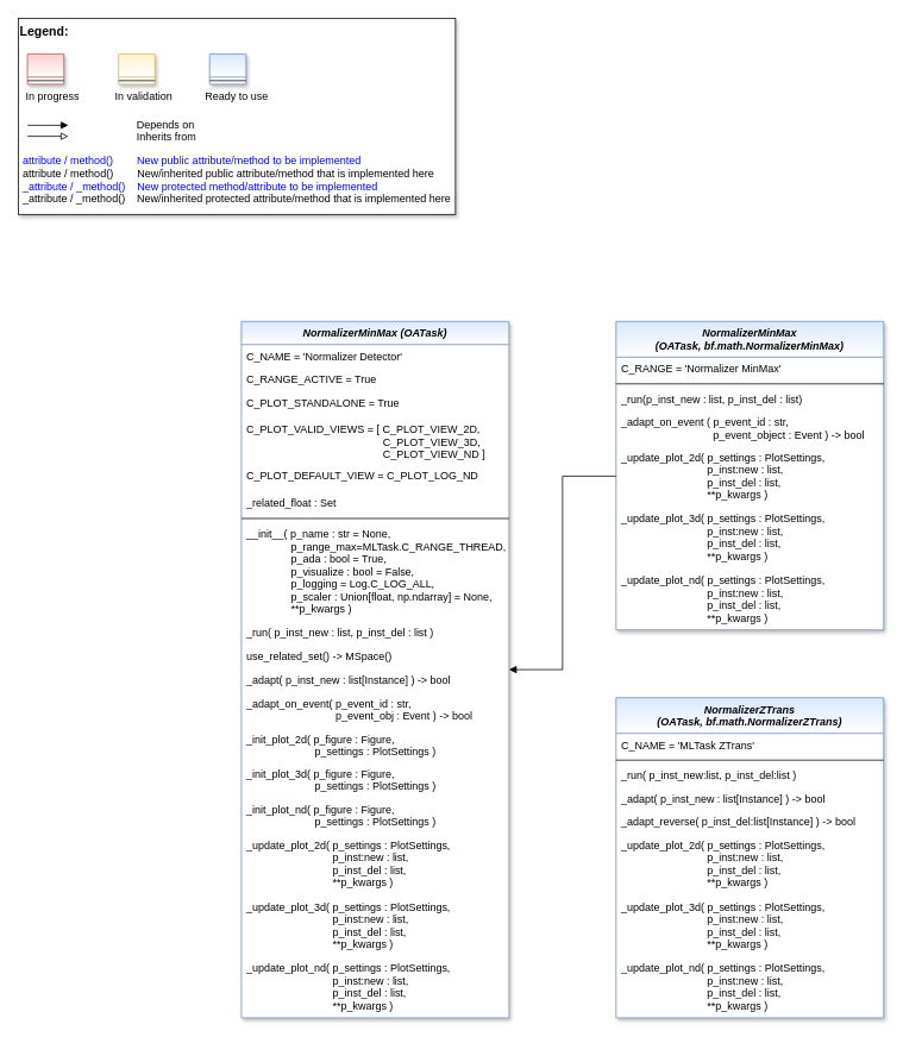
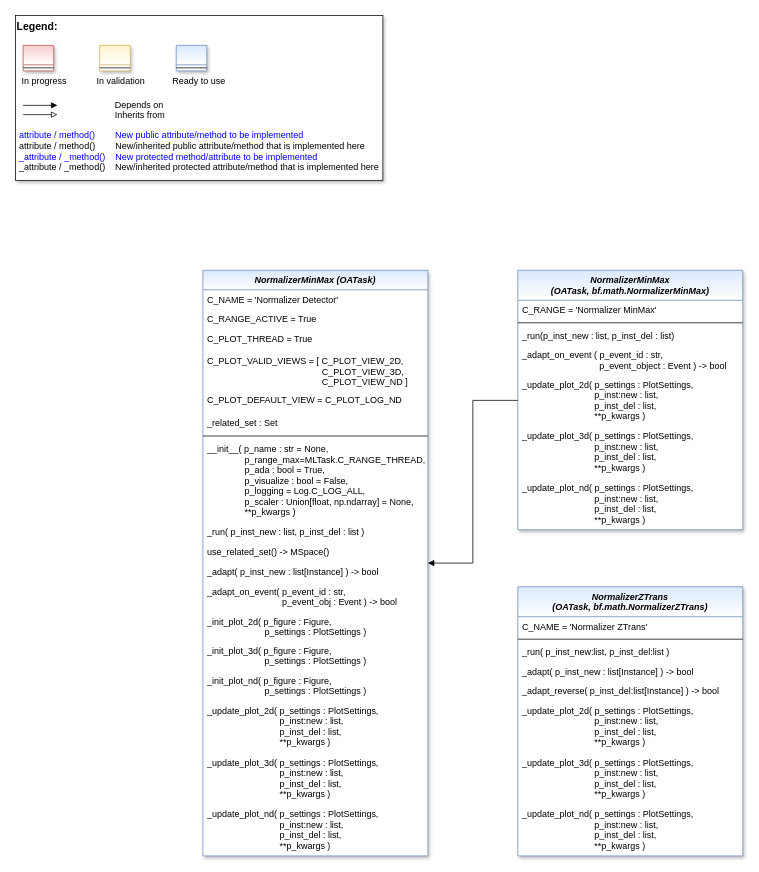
  <mxCell id="0" />
  <mxCell id="1" parent="0" />
  <mxCell id="2" value="" style="group" parent="1" vertex="1" connectable="0"><mxGeometry x="20" y="20" width="490" height="220" as="geometry" /></mxCell>
  <mxCell id="3" value="&lt;font color=&quot;#000000&quot; size=&quot;1&quot;&gt;&lt;b style=&quot;font-size: 14px&quot;&gt;Legend:&lt;br&gt;&lt;/b&gt;&lt;/font&gt;&lt;br&gt;&lt;br&gt;&lt;br&gt;&lt;font color=&quot;#0000ff&quot; style=&quot;font-size: 6px&quot;&gt;&lt;br&gt;&lt;/font&gt;&lt;span style=&quot;color: rgb(0 , 0 , 0)&quot;&gt;&lt;font style=&quot;font-size: 4px&quot;&gt;&amp;nbsp; &amp;nbsp;&lt;/font&gt;&amp;nbsp;In progress&amp;nbsp; &amp;nbsp; &amp;nbsp; &amp;nbsp; &amp;nbsp; &amp;nbsp; In validation&amp;nbsp; &amp;nbsp; &amp;nbsp; &amp;nbsp; &amp;nbsp; &amp;nbsp;Ready to use&lt;/span&gt;&lt;font color=&quot;#000000&quot;&gt;&amp;nbsp;&lt;br&gt;&lt;/font&gt;&lt;font color=&quot;#0000ff&quot;&gt;&lt;br&gt;&lt;br&gt;&lt;br&gt;&lt;br&gt;&amp;nbsp;attribute / method()&amp;nbsp; &amp;nbsp; &amp;nbsp; &amp;nbsp; New public attribute/method to be implemented&lt;/font&gt;&lt;br&gt;&lt;font color=&quot;#000000&quot;&gt;&amp;nbsp;&lt;/font&gt;&lt;font color=&quot;#000000&quot;&gt;attribute / method()&lt;span&gt;&#09;&lt;/span&gt;&amp;nbsp; &amp;nbsp; &amp;nbsp; &amp;nbsp;New/inherited public attribute/method that is implemented here&lt;br&gt;&lt;/font&gt;&lt;font color=&quot;#0000ff&quot;&gt;&amp;nbsp;_attribute /&amp;nbsp;&lt;/font&gt;&lt;font color=&quot;#0000ff&quot;&gt;_method()&amp;nbsp; &amp;nbsp; New protected method/attribute to be implemented&lt;/font&gt;&lt;br&gt;&lt;font color=&quot;#000000&quot;&gt;&amp;nbsp;_attribute / _method()&amp;nbsp; &amp;nbsp; New/inherited protected attribute/method that is implemented here&lt;br&gt;&lt;/font&gt;&lt;font color=&quot;#000000&quot;&gt;&lt;br&gt;&lt;br&gt;&lt;br&gt;&lt;br&gt;&lt;br&gt;&lt;/font&gt;" style="text;html=1;align=left;verticalAlign=top;whiteSpace=wrap;rounded=0;fontColor=#006600;strokeColor=#000000;shadow=1;fillColor=#ffffff;" parent="2" vertex="1"><mxGeometry width="490.0" height="220" as="geometry" /></mxCell>
  <mxCell id="4" value="Depends on" style="endArrow=block;html=1;labelPosition=right;verticalLabelPosition=middle;align=left;verticalAlign=middle;endFill=1;fontSize=12;" parent="2" edge="1"><mxGeometry x="-1623.125" y="-2180" width="51.042" height="50" as="geometry"><mxPoint x="10.208" y="120.003" as="sourcePoint" /><mxPoint x="55.991" y="120.003" as="targetPoint" /><mxPoint x="98" as="offset" /><Array as="points"><mxPoint x="30.625" y="120" /></Array></mxGeometry></mxCell>
  <mxCell id="5" value="Inherits from" style="endArrow=block;html=1;labelPosition=right;verticalLabelPosition=middle;align=left;verticalAlign=middle;endFill=0;fontSize=12;" parent="2" edge="1"><mxGeometry x="-1623.125" y="-2180" width="51.042" height="50" as="geometry"><mxPoint x="10.208" y="132.385" as="sourcePoint" /><mxPoint x="55.991" y="132.385" as="targetPoint" /><mxPoint x="98" y="1" as="offset" /></mxGeometry></mxCell>
  <mxCell id="6" value="" style="swimlane;fontStyle=3;align=center;verticalAlign=top;childLayout=stackLayout;horizontal=1;startSize=26;horizontalStack=0;resizeParent=1;resizeLast=0;collapsible=1;marginBottom=0;rounded=0;shadow=1;strokeWidth=1;fillColor=#f8cecc;strokeColor=#b85450;gradientColor=#ffffff;swimlaneFillColor=#ffffff;" parent="2" vertex="1"><mxGeometry x="10.208" y="40" width="40.833" height="34" as="geometry"><mxRectangle x="230" y="140" width="160" height="26" as="alternateBounds" /></mxGeometry></mxCell>
  <mxCell id="7" value="" style="line;html=1;strokeWidth=1;align=left;verticalAlign=middle;spacingTop=-1;spacingLeft=3;spacingRight=3;rotatable=0;labelPosition=right;points=[];portConstraint=eastwest;" parent="6" vertex="1"><mxGeometry y="26" width="40.833" height="8" as="geometry" /></mxCell>
  <mxCell id="8" value="" style="swimlane;fontStyle=3;align=center;verticalAlign=top;childLayout=stackLayout;horizontal=1;startSize=26;horizontalStack=0;resizeParent=1;resizeLast=0;collapsible=1;marginBottom=0;rounded=0;shadow=1;strokeWidth=1;fillColor=#fff2cc;strokeColor=#d6b656;gradientColor=#ffffff;swimlaneFillColor=#ffffff;" parent="2" vertex="1"><mxGeometry x="112.292" y="40" width="40.833" height="34" as="geometry"><mxRectangle x="230" y="140" width="160" height="26" as="alternateBounds" /></mxGeometry></mxCell>
  <mxCell id="9" value="" style="line;html=1;strokeWidth=1;align=left;verticalAlign=middle;spacingTop=-1;spacingLeft=3;spacingRight=3;rotatable=0;labelPosition=right;points=[];portConstraint=eastwest;" parent="8" vertex="1"><mxGeometry y="26" width="40.833" height="8" as="geometry" /></mxCell>
  <mxCell id="10" value="" style="swimlane;fontStyle=3;align=center;verticalAlign=top;childLayout=stackLayout;horizontal=1;startSize=26;horizontalStack=0;resizeParent=1;resizeLast=0;collapsible=1;marginBottom=0;rounded=0;shadow=1;strokeWidth=1;fillColor=#dae8fc;strokeColor=#6c8ebf;gradientColor=#ffffff;swimlaneFillColor=#ffffff;" parent="2" vertex="1"><mxGeometry x="214.375" y="40" width="40.833" height="34" as="geometry"><mxRectangle x="230" y="140" width="160" height="26" as="alternateBounds" /></mxGeometry></mxCell>
  <mxCell id="11" value="" style="line;html=1;strokeWidth=1;align=left;verticalAlign=middle;spacingTop=-1;spacingLeft=3;spacingRight=3;rotatable=0;labelPosition=right;points=[];portConstraint=eastwest;" parent="10" vertex="1"><mxGeometry y="26" width="40.833" height="8" as="geometry" /></mxCell>
  <mxCell id="12" value="NormalizerMinMax (OATask)" style="swimlane;fontStyle=3;align=center;verticalAlign=top;childLayout=stackLayout;horizontal=1;startSize=26;horizontalStack=0;resizeParent=1;resizeLast=0;collapsible=1;marginBottom=0;rounded=0;shadow=1;strokeWidth=1;fillColor=#dae8fc;strokeColor=#6c8ebf;swimlaneFillColor=#ffffff;gradientColor=#FFFFFF;fontColor=default;" parent="1" vertex="1"><mxGeometry x="270" y="360" width="300" height="781" as="geometry"><mxRectangle x="230" y="140" width="160" height="26" as="alternateBounds" /></mxGeometry></mxCell>
  <mxCell id="13" value="C_NAME = 'Normalizer Detector'" style="text;align=left;verticalAlign=top;spacingLeft=4;spacingRight=4;overflow=hidden;rotatable=0;points=[[0,0.5],[1,0.5]];portConstraint=eastwest;fontColor=default;" parent="12" vertex="1"><mxGeometry y="26" width="300" height="26" as="geometry" /></mxCell>
  <mxCell id="14" value="C_RANGE_ACTIVE = True" style="text;align=left;verticalAlign=top;spacingLeft=4;spacingRight=4;overflow=hidden;rotatable=0;points=[[0,0.5],[1,0.5]];portConstraint=eastwest;fontColor=default;" parent="12" vertex="1"><mxGeometry y="52" width="300" height="26" as="geometry" /></mxCell>
- <mxCell id="15" value="C_PLOT_STANDALONE = True" style="text;align=left;verticalAlign=top;spacingLeft=4;spacingRight=4;overflow=hidden;rotatable=0;points=[[0,0.5],[1,0.5]];portConstraint=eastwest;fontColor=default;" parent="12" vertex="1"><mxGeometry y="78" width="300" height="30" as="geometry" /></mxCell>
+ <mxCell id="15" value="C_PLOT_THREAD = True" style="text;align=left;verticalAlign=top;spacingLeft=4;spacingRight=4;overflow=hidden;rotatable=0;points=[[0,0.5],[1,0.5]];portConstraint=eastwest;fontColor=default;" parent="12" vertex="1"><mxGeometry y="78" width="300" height="30" as="geometry" /></mxCell>
  <mxCell id="16" value="C_PLOT_VALID_VIEWS = [ C_PLOT_VIEW_2D,&#10;                                              C_PLOT_VIEW_3D,&#10;                                              C_PLOT_VIEW_ND ]" style="text;align=left;verticalAlign=top;spacingLeft=4;spacingRight=4;overflow=hidden;rotatable=0;points=[[0,0.5],[1,0.5]];portConstraint=eastwest;fontColor=default;" parent="12" vertex="1"><mxGeometry y="108" width="300" height="52" as="geometry" /></mxCell>
  <mxCell id="17" value="C_PLOT_DEFAULT_VIEW = C_PLOT_LOG_ND" style="text;align=left;verticalAlign=top;spacingLeft=4;spacingRight=4;overflow=hidden;rotatable=0;points=[[0,0.5],[1,0.5]];portConstraint=eastwest;fontColor=default;" parent="12" vertex="1"><mxGeometry y="160" width="300" height="30" as="geometry" /></mxCell>
- <mxCell id="18" value="_related_float : Set" style="text;align=left;verticalAlign=top;spacingLeft=4;spacingRight=4;overflow=hidden;rotatable=0;points=[[0,0.5],[1,0.5]];portConstraint=eastwest;fontColor=default;" parent="12" vertex="1"><mxGeometry y="190" width="300" height="27" as="geometry" /></mxCell>
+ <mxCell id="18" value="_related_set : Set" style="text;align=left;verticalAlign=top;spacingLeft=4;spacingRight=4;overflow=hidden;rotatable=0;points=[[0,0.5],[1,0.5]];portConstraint=eastwest;fontColor=default;" parent="12" vertex="1"><mxGeometry y="190" width="300" height="27" as="geometry" /></mxCell>
  <mxCell id="19" value="" style="line;html=1;strokeWidth=1;align=left;verticalAlign=middle;spacingTop=-1;spacingLeft=3;spacingRight=3;rotatable=0;labelPosition=right;points=[];portConstraint=eastwest;" parent="12" vertex="1"><mxGeometry y="217" width="300" height="8" as="geometry" /></mxCell>
  <mxCell id="20" value="__init__( p_name : str = None,&#10;               p_range_max=MLTask.C_RANGE_THREAD,&#10;               p_ada : bool = True,&#10;               p_visualize : bool = False,&#10;               p_logging = Log.C_LOG_ALL,&#10;               p_scaler : Union[float, np.ndarray] = None,&#10;               **p_kwargs )" style="text;align=left;verticalAlign=top;spacingLeft=4;spacingRight=4;overflow=hidden;rotatable=0;points=[[0,0.5],[1,0.5]];portConstraint=eastwest;fontColor=default;" parent="12" vertex="1"><mxGeometry y="225" width="300" height="110" as="geometry" /></mxCell>
  <mxCell id="21" value="_run( p_inst_new : list, p_inst_del : list )" style="text;align=left;verticalAlign=top;spacingLeft=4;spacingRight=4;overflow=hidden;rotatable=0;points=[[0,0.5],[1,0.5]];portConstraint=eastwest;fontColor=default;" parent="12" vertex="1"><mxGeometry y="335" width="300" height="27" as="geometry" /></mxCell>
  <mxCell id="22" value="use_related_set() -&gt; MSpace()" style="text;align=left;verticalAlign=top;spacingLeft=4;spacingRight=4;overflow=hidden;rotatable=0;points=[[0,0.5],[1,0.5]];portConstraint=eastwest;fontColor=default;" parent="12" vertex="1"><mxGeometry y="362" width="300" height="27" as="geometry" /></mxCell>
  <mxCell id="23" value="_adapt( p_inst_new : list[Instance] ) -&gt; bool" style="text;align=left;verticalAlign=top;spacingLeft=4;spacingRight=4;overflow=hidden;rotatable=0;points=[[0,0.5],[1,0.5]];portConstraint=eastwest;fontColor=default;" parent="12" vertex="1"><mxGeometry y="389" width="300" height="26" as="geometry" /></mxCell>
  <mxCell id="24" value="_adapt_on_event( p_event_id : str, &#10;                              p_event_obj : Event ) -&gt; bool" style="text;align=left;verticalAlign=top;spacingLeft=4;spacingRight=4;overflow=hidden;rotatable=0;points=[[0,0.5],[1,0.5]];portConstraint=eastwest;fontColor=default;" parent="12" vertex="1"><mxGeometry y="415" width="300" height="40" as="geometry" /></mxCell>
  <mxCell id="25" value="_init_plot_2d( p_figure : Figure, &#10;                       p_settings : PlotSettings )" style="text;align=left;verticalAlign=top;spacingLeft=4;spacingRight=4;overflow=hidden;rotatable=0;points=[[0,0.5],[1,0.5]];portConstraint=eastwest;fontColor=default;" parent="12" vertex="1"><mxGeometry y="455" width="300" height="39" as="geometry" /></mxCell>
  <mxCell id="26" value="_init_plot_3d( p_figure : Figure, &#10;                       p_settings : PlotSettings )" style="text;align=left;verticalAlign=top;spacingLeft=4;spacingRight=4;overflow=hidden;rotatable=0;points=[[0,0.5],[1,0.5]];portConstraint=eastwest;fontColor=default;" parent="12" vertex="1"><mxGeometry y="494" width="300" height="40" as="geometry" /></mxCell>
  <mxCell id="27" value="_init_plot_nd( p_figure : Figure, &#10;                       p_settings : PlotSettings )" style="text;align=left;verticalAlign=top;spacingLeft=4;spacingRight=4;overflow=hidden;rotatable=0;points=[[0,0.5],[1,0.5]];portConstraint=eastwest;fontColor=default;" parent="12" vertex="1"><mxGeometry y="534" width="300" height="40" as="geometry" /></mxCell>
  <mxCell id="28" value="_update_plot_2d( p_settings : PlotSettings,&#10;                             p_inst:new : list,&#10;                             p_inst_del : list,&#10;                             **p_kwargs )" style="text;align=left;verticalAlign=top;spacingLeft=4;spacingRight=4;overflow=hidden;rotatable=0;points=[[0,0.5],[1,0.5]];portConstraint=eastwest;fontColor=default;" parent="12" vertex="1"><mxGeometry y="574" width="300" height="69" as="geometry" /></mxCell>
  <mxCell id="29" value="_update_plot_3d( p_settings : PlotSettings,&#10;                             p_inst:new : list,&#10;                             p_inst_del : list,&#10;                             **p_kwargs )" style="text;align=left;verticalAlign=top;spacingLeft=4;spacingRight=4;overflow=hidden;rotatable=0;points=[[0,0.5],[1,0.5]];portConstraint=eastwest;fontColor=default;" parent="12" vertex="1"><mxGeometry y="643" width="300" height="69" as="geometry" /></mxCell>
  <mxCell id="30" value="_update_plot_nd( p_settings : PlotSettings,&#10;                             p_inst:new : list,&#10;                             p_inst_del : list,&#10;                             **p_kwargs )" style="text;align=left;verticalAlign=top;spacingLeft=4;spacingRight=4;overflow=hidden;rotatable=0;points=[[0,0.5],[1,0.5]];portConstraint=eastwest;fontColor=default;" parent="12" vertex="1"><mxGeometry y="712" width="300" height="69" as="geometry" /></mxCell>
  <mxCell id="31" value="NormalizerZTrans &#10;(OATask, bf.math.NormalizerZTrans)" style="swimlane;fontStyle=3;align=center;verticalAlign=top;childLayout=stackLayout;horizontal=1;startSize=40;horizontalStack=0;resizeParent=1;resizeLast=0;collapsible=1;marginBottom=0;rounded=0;shadow=1;strokeWidth=1;fillColor=#dae8fc;strokeColor=#6c8ebf;swimlaneFillColor=#ffffff;gradientColor=#FFFFFF;" parent="1" vertex="1"><mxGeometry x="690" y="782" width="300" height="359" as="geometry"><mxRectangle x="230" y="140" width="160" height="26" as="alternateBounds" /></mxGeometry></mxCell>
- <mxCell id="32" value="C_NAME = 'MLTask ZTrans'" style="text;align=left;verticalAlign=top;spacingLeft=4;spacingRight=4;overflow=hidden;rotatable=0;points=[[0,0.5],[1,0.5]];portConstraint=eastwest;fontColor=default;" parent="31" vertex="1"><mxGeometry y="40" width="300" height="26" as="geometry" /></mxCell>
+ <mxCell id="32" value="C_NAME = 'Normalizer ZTrans'" style="text;align=left;verticalAlign=top;spacingLeft=4;spacingRight=4;overflow=hidden;rotatable=0;points=[[0,0.5],[1,0.5]];portConstraint=eastwest;fontColor=default;" parent="31" vertex="1"><mxGeometry y="40" width="300" height="26" as="geometry" /></mxCell>
  <mxCell id="33" value="" style="line;html=1;strokeWidth=1;align=left;verticalAlign=middle;spacingTop=-1;spacingLeft=3;spacingRight=3;rotatable=0;labelPosition=right;points=[];portConstraint=eastwest;" parent="31" vertex="1"><mxGeometry y="66" width="300" height="8" as="geometry" /></mxCell>
  <mxCell id="34" value="_run( p_inst_new:list, p_inst_del:list ) " style="text;align=left;verticalAlign=top;spacingLeft=4;spacingRight=4;overflow=hidden;rotatable=0;points=[[0,0.5],[1,0.5]];portConstraint=eastwest;fontColor=default;" parent="31" vertex="1"><mxGeometry y="74" width="300" height="26" as="geometry" /></mxCell>
  <mxCell id="35" value="_adapt( p_inst_new : list[Instance] ) -&gt; bool" style="text;align=left;verticalAlign=top;spacingLeft=4;spacingRight=4;overflow=hidden;rotatable=0;points=[[0,0.5],[1,0.5]];portConstraint=eastwest;fontColor=default;" parent="31" vertex="1"><mxGeometry y="100" width="300" height="26" as="geometry" /></mxCell>
  <mxCell id="36" value="_adapt_reverse( p_inst_del:list[Instance] ) -&gt; bool" style="text;align=left;verticalAlign=top;spacingLeft=4;spacingRight=4;overflow=hidden;rotatable=0;points=[[0,0.5],[1,0.5]];portConstraint=eastwest;fontColor=default;" parent="31" vertex="1"><mxGeometry y="126" width="300" height="26" as="geometry" /></mxCell>
  <mxCell id="37" value="_update_plot_2d( p_settings : PlotSettings,&#10;                             p_inst:new : list,&#10;                             p_inst_del : list,&#10;                             **p_kwargs )" style="text;align=left;verticalAlign=top;spacingLeft=4;spacingRight=4;overflow=hidden;rotatable=0;points=[[0,0.5],[1,0.5]];portConstraint=eastwest;fontColor=default;" parent="31" vertex="1"><mxGeometry y="152" width="300" height="69" as="geometry" /></mxCell>
  <mxCell id="38" value="_update_plot_3d( p_settings : PlotSettings,&#10;                             p_inst:new : list,&#10;                             p_inst_del : list,&#10;                             **p_kwargs )" style="text;align=left;verticalAlign=top;spacingLeft=4;spacingRight=4;overflow=hidden;rotatable=0;points=[[0,0.5],[1,0.5]];portConstraint=eastwest;fontColor=default;" parent="31" vertex="1"><mxGeometry y="221" width="300" height="69" as="geometry" /></mxCell>
  <mxCell id="39" value="_update_plot_nd( p_settings : PlotSettings,&#10;                             p_inst:new : list,&#10;                             p_inst_del : list,&#10;                             **p_kwargs )" style="text;align=left;verticalAlign=top;spacingLeft=4;spacingRight=4;overflow=hidden;rotatable=0;points=[[0,0.5],[1,0.5]];portConstraint=eastwest;fontColor=default;" parent="31" vertex="1"><mxGeometry y="290" width="300" height="69" as="geometry" /></mxCell>
  <mxCell id="40" value="NormalizerMinMax &#10;(OATask, bf.math.NormalizerMinMax)" style="swimlane;fontStyle=3;align=center;verticalAlign=top;childLayout=stackLayout;horizontal=1;startSize=40;horizontalStack=0;resizeParent=1;resizeLast=0;collapsible=1;marginBottom=0;rounded=0;shadow=1;strokeWidth=1;fillColor=#dae8fc;strokeColor=#6c8ebf;swimlaneFillColor=#ffffff;gradientColor=#FFFFFF;" parent="1" vertex="1"><mxGeometry x="690" y="360" width="300" height="346" as="geometry"><mxRectangle x="230" y="140" width="160" height="26" as="alternateBounds" /></mxGeometry></mxCell>
  <mxCell id="41" value="C_RANGE = 'Normalizer MinMax'" style="text;align=left;verticalAlign=top;spacingLeft=4;spacingRight=4;overflow=hidden;rotatable=0;points=[[0,0.5],[1,0.5]];portConstraint=eastwest;fontColor=default;" parent="40" vertex="1"><mxGeometry y="40" width="300" height="26" as="geometry" /></mxCell>
  <mxCell id="42" value="" style="line;html=1;strokeWidth=1;align=left;verticalAlign=middle;spacingTop=-1;spacingLeft=3;spacingRight=3;rotatable=0;labelPosition=right;points=[];portConstraint=eastwest;" parent="40" vertex="1"><mxGeometry y="66" width="300" height="8" as="geometry" /></mxCell>
  <mxCell id="43" value="_run(p_inst_new : list, p_inst_del : list)" style="text;align=left;verticalAlign=top;spacingLeft=4;spacingRight=4;overflow=hidden;rotatable=0;points=[[0,0.5],[1,0.5]];portConstraint=eastwest;fontColor=default;" parent="40" vertex="1"><mxGeometry y="74" width="300" height="26" as="geometry" /></mxCell>
  <mxCell id="44" value="_adapt_on_event ( p_event_id : str, &#10;                               p_event_object : Event ) -&gt; bool" style="text;align=left;verticalAlign=top;spacingLeft=4;spacingRight=4;overflow=hidden;rotatable=0;points=[[0,0.5],[1,0.5]];portConstraint=eastwest;fontColor=default;" parent="40" vertex="1"><mxGeometry y="100" width="300" height="39" as="geometry" /></mxCell>
  <mxCell id="45" value="_update_plot_2d( p_settings : PlotSettings,&#10;                             p_inst:new : list,&#10;                             p_inst_del : list,&#10;                             **p_kwargs )" style="text;align=left;verticalAlign=top;spacingLeft=4;spacingRight=4;overflow=hidden;rotatable=0;points=[[0,0.5],[1,0.5]];portConstraint=eastwest;fontColor=default;" parent="40" vertex="1"><mxGeometry y="139" width="300" height="69" as="geometry" /></mxCell>
  <mxCell id="46" value="_update_plot_3d( p_settings : PlotSettings,&#10;                             p_inst:new : list,&#10;                             p_inst_del : list,&#10;                             **p_kwargs )" style="text;align=left;verticalAlign=top;spacingLeft=4;spacingRight=4;overflow=hidden;rotatable=0;points=[[0,0.5],[1,0.5]];portConstraint=eastwest;fontColor=default;" parent="40" vertex="1"><mxGeometry y="208" width="300" height="69" as="geometry" /></mxCell>
  <mxCell id="47" value="_update_plot_nd( p_settings : PlotSettings,&#10;                             p_inst:new : list,&#10;                             p_inst_del : list,&#10;                             **p_kwargs )" style="text;align=left;verticalAlign=top;spacingLeft=4;spacingRight=4;overflow=hidden;rotatable=0;points=[[0,0.5],[1,0.5]];portConstraint=eastwest;fontColor=default;" parent="40" vertex="1"><mxGeometry y="277" width="300" height="69" as="geometry" /></mxCell>
  <mxCell id="48" style="edgeStyle=orthogonalEdgeStyle;rounded=0;orthogonalLoop=1;jettySize=auto;html=1;endArrow=block;endFill=1;" parent="1" source="45" target="12" edge="1"><mxGeometry relative="1" as="geometry" /></mxCell>
